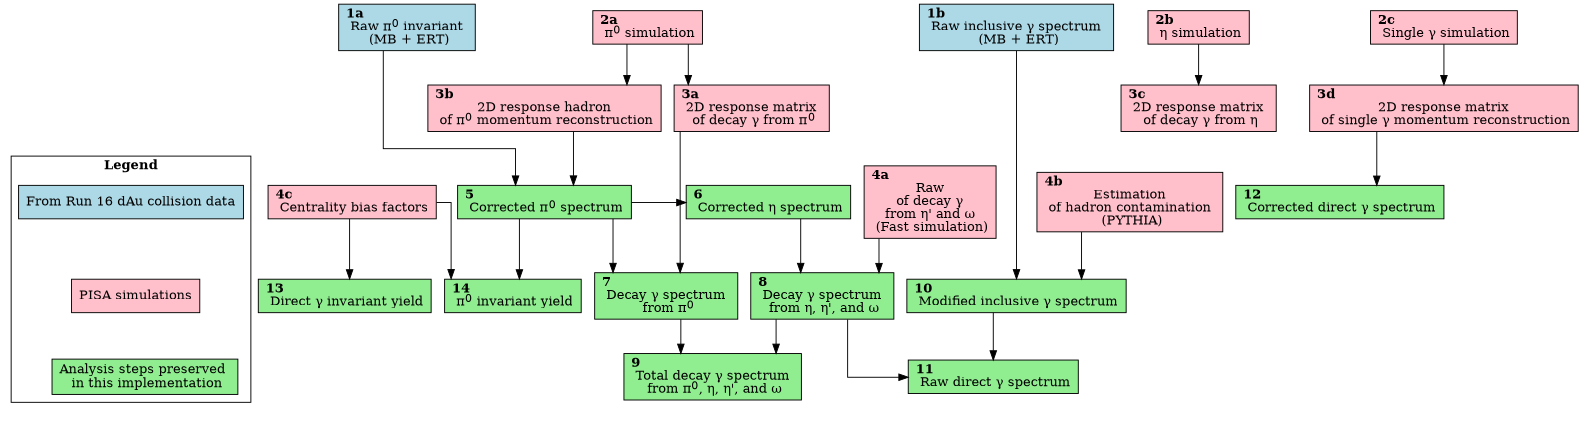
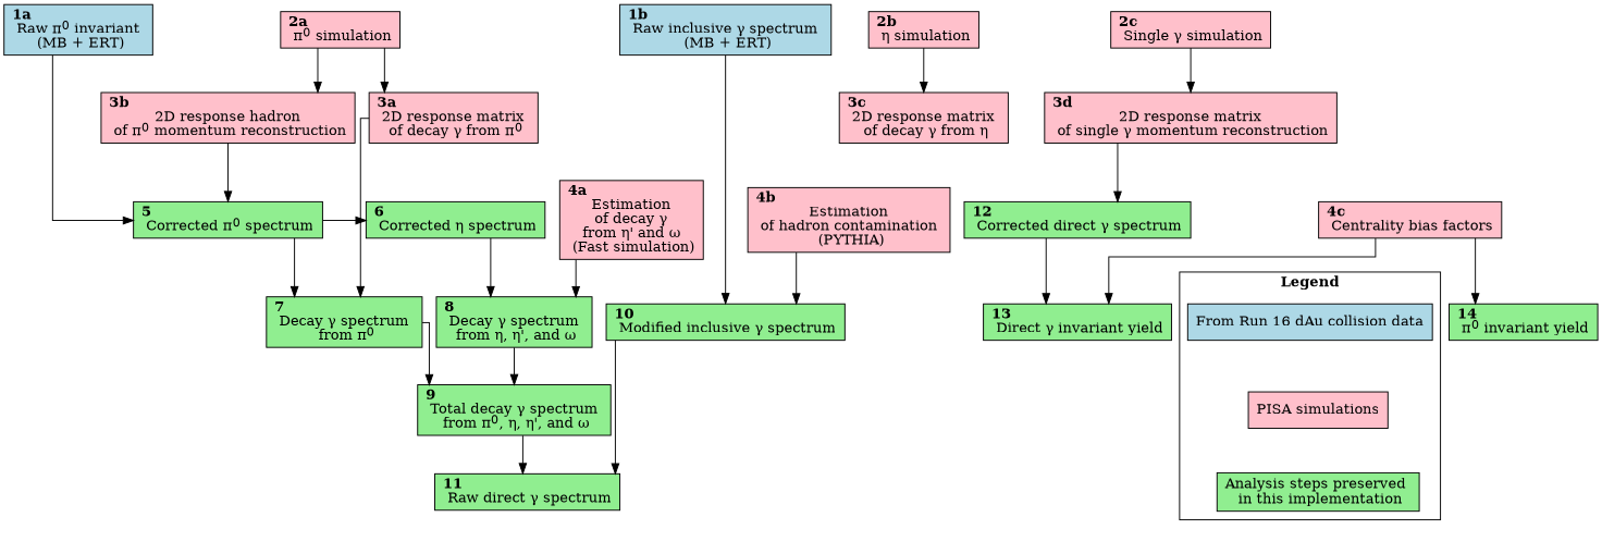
  digraph {
    compound=true
    nodesep=0.2
    splines=ortho
    node [fillcolor=pink shape=record style=filled]
    n1 [fillcolor=lightblue label=<<b>1a</b> <br align="left"/> Raw &pi;<sup>0</sup> invariant <br/> (MB + ERT)>]
    n2 [fillcolor=lightblue label=<<b>1b</b> <br align="left"/> Raw inclusive &gamma; spectrum <br/> (MB + ERT)>]
    n3 [label=<<b>2a</b> <br align="left"/> &pi;<sup>0</sup> simulation>]
    n4 [label=<<b>2b</b> <br align="left"/> &eta; simulation>]
    n5 [label=<<b>2c</b> <br align="left"/> Single &gamma; simulation>]
    n6 [label=<<b>3a</b> <br align="left"/> 2D response matrix <br/> of decay &gamma; from &pi;<sup>0</sup>>]
    n7 [label=<<b>3b</b> <br align="left"/> 2D response hadron <br/> of &pi;<sup>0</sup> momentum reconstruction>]
    n8 [label=<<b>3c</b> <br align="left"/> 2D response matrix <br/> of decay &gamma; from &eta;>]
    n9 [label=<<b>3d</b> <br align="left"/> 2D response matrix <br/> of single &gamma; momentum reconstruction>]
-   n10 [label=<<b>4a</b> <br align="left"/> Raw <br/> of decay &gamma; <br/> from &eta;' and &omega; <br/> (Fast simulation)>]
+   n10 [label=<<b>4a</b> <br align="left"/> Estimation <br/> of decay &gamma; <br/> from &eta;' and &omega; <br/> (Fast simulation)>]
    n11 [label=<<b>4b</b> <br align="left"/> Estimation <br/> of hadron contamination <br/> (PYTHIA)>]
    n12 [fillcolor=lightgreen label=<<b>5</b> <br align="left"/> Corrected &pi;<sup>0</sup> spectrum>]
    n13 [fillcolor=lightgreen label=<<b>6</b> <br align="left"/> Corrected &eta; spectrum>]
    n14 [fillcolor=lightgreen label=<<b>13</b> <br align="left"/> Direct &gamma; invariant yield>]
    n15 [fillcolor=lightgreen label=<<b>14</b> <br align="left"/> &pi;<sup>0</sup> invariant yield>]
    invis_sink [fixedsize=true height=0 style=invis width=2 fillcolor=""]
    n17 [fillcolor=lightblue label=<From Run 16 dAu collision data>]
    n18 [label=<PISA simulations>]
    n19 [fillcolor=lightgreen label=<Analysis steps preserved <br/> in this implementation>]
    n20 [fillcolor=lightgreen label=<<b>10</b> <br align="left"/> Modified inclusive &gamma; spectrum>]
    n21 [fillcolor=lightgreen label=<<b>7</b> <br align="left"/> Decay &gamma; spectrum <br/> from &pi;<sup>0</sup>>]
    n22 [fillcolor=lightgreen label=<<b>12</b> <br align="left"/> Corrected direct &gamma; spectrum>]
    n23 [fillcolor=lightgreen label=<<b>8</b> <br align="left"/> Decay &gamma; spectrum <br/> from &eta;, &eta;', and &omega;>]
    n24 [fillcolor=lightgreen label=<<b>11</b> <br align="left"/> Raw direct &gamma; spectrum>]
    n25 [fillcolor=lightgreen label=<<b>9</b> <br align="left"/> Total decay &gamma; spectrum <br/> from &pi;<sup>0</sup>, &eta;, &eta;', and &omega;>]
    n26 [label=<<b>4c</b> <br align="left"/> Centrality bias factors>]
    subgraph sub_1 {
      rank=same
      n1
      n2
      n3
      n4
      n5
    }
    subgraph sub_2 {
      rank=same
      n6
      n7
      n8
      n9
    }
    subgraph sub_3 {
      rank=same
      n10
      n11
    }
    subgraph sub_4 {
      rank=same
      n12
      n13
    }
    subgraph sub_5 {
      rank=same
      n14
      n15
    }
    subgraph sub_6 {
      rank=sink
      invis_sink
    }
    subgraph cluster_7 {
      label=<<b>Legend</b>>
      n17
      n18
      n19
    }
    n1 -> n12
    n2 -> n20
    n3 -> n6
    n3 -> n7
    n4 -> n8
    n5 -> n9
    n6 -> n21
    n7 -> n12
    n9 -> n22 [headport=ne]
    n10 -> n23 [headport=ne]
    n11 -> n20
    n12 -> n13
-   n12 -> n15
    n12 -> n21
    n13 -> n23
    n15 -> invis_sink [headport=e style=invis]
    n17 -> n18 [style=invis]
    n18 -> n19 [style=invis]
    n19 -> invis_sink [headport=w style=invis]
    n20 -> n24 [headport=ne tailport=se]
    n21 -> n25
+   n22 -> n14
    n23 -> n25
-   n23 -> n24
+   n25 -> n24
    n26 -> n14
    n26 -> n15
  }
